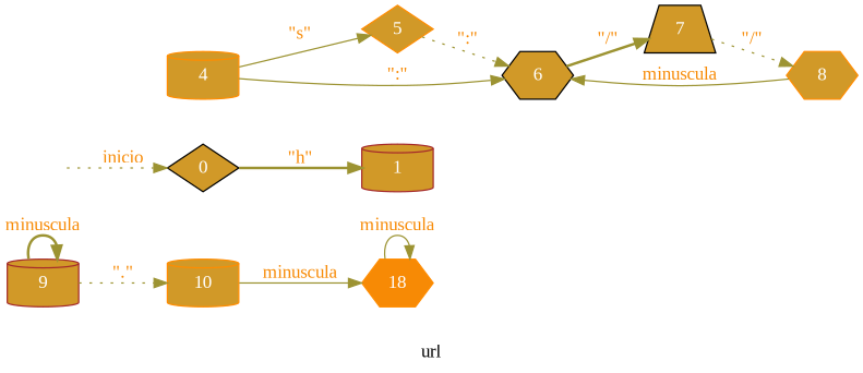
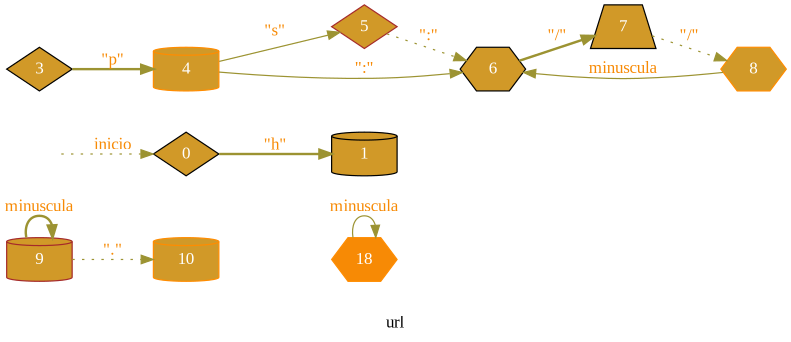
  digraph {
    fontname="Liberation Serif"
    label=url
    rankdir=LR
    node [color=darkorange fillcolor="#d19928" fontcolor=white fontname="Liberation Serif" shape=cylinder style=filled]
    edge [color="#9c9332" fontcolor="#f78a05" fontname="Liberation Serif" style=solid]
    n1 [fillcolor="#f78a05" label=18 shape=hexagon]
    flechainicio [color="#d19928" fontsize=0 shape=circle style=invis]
    0 [color=black shape=diamond]
-   1 [color=brown]
+   1 [color=black]
+   3 [color=black shape=diamond]
    4
-   5 [shape=diamond]
+   5 [color=brown shape=diamond]
    6 [color=black shape=hexagon]
    7 [color=black shape=trapezium]
    8 [shape=hexagon]
    9 [color=brown]
    10
    n1 -> n1 [label=minuscula]
    flechainicio -> 0 [label=inicio style=dotted]
    0 -> 1 [label="\"h\"" style=bold]
+   3 -> 4 [label="\"p\"" style=bold]
    4 -> 5 [label="\"s\""]
    4 -> 6 [label="\":\""]
    5 -> 6 [label="\":\"" style=dotted]
    6 -> 7 [label="\"/\"" style=bold]
    7 -> 8 [label="\"/\"" style=dotted]
    8 -> 6 [label=minuscula]
    9 -> 9 [label=minuscula style=bold]
    9 -> 10 [label="\".\"" style=dotted]
-   10 -> n1 [label=minuscula]
  }
